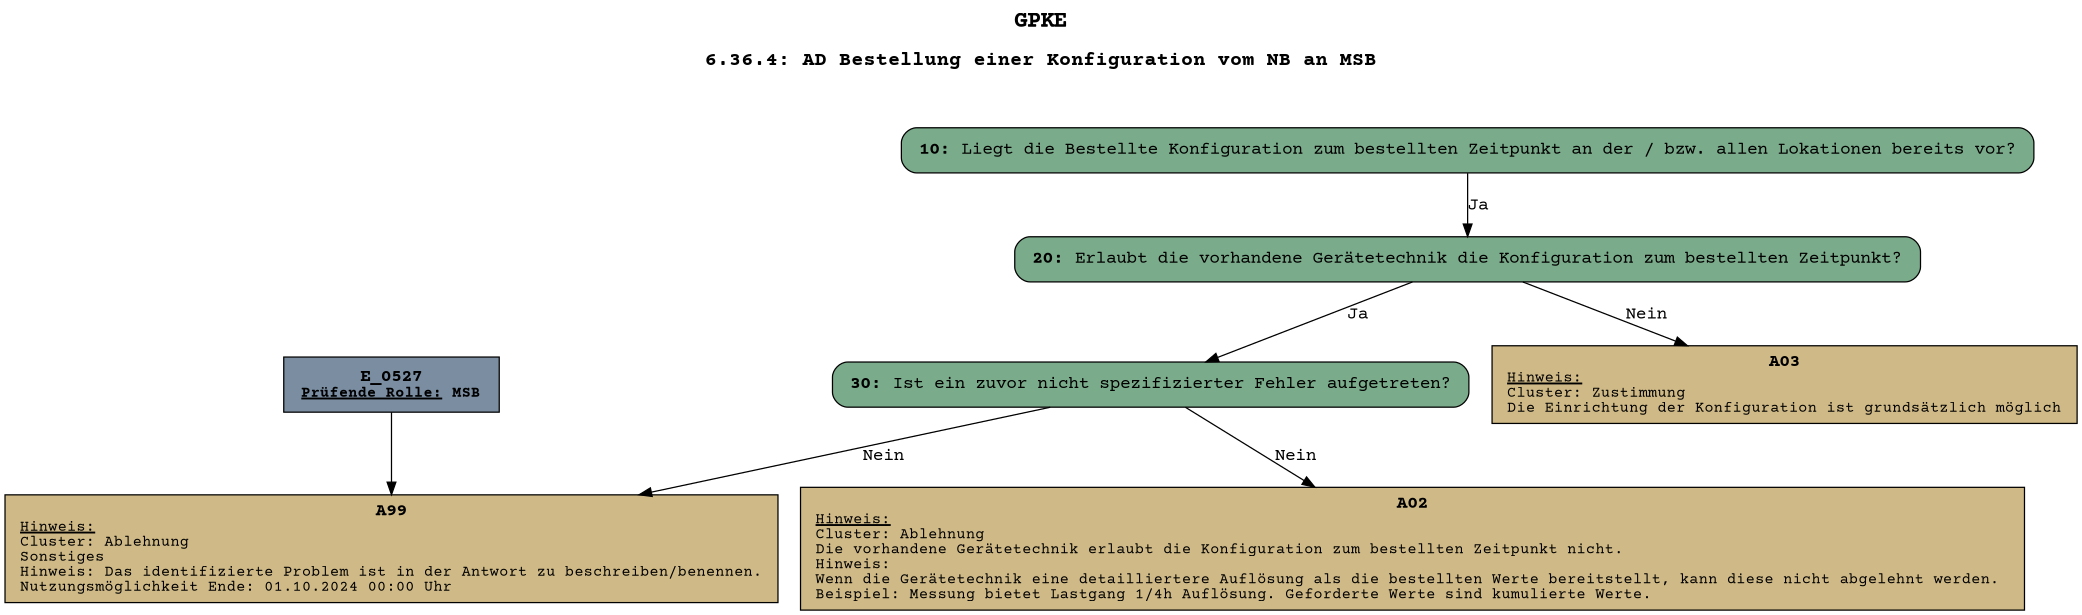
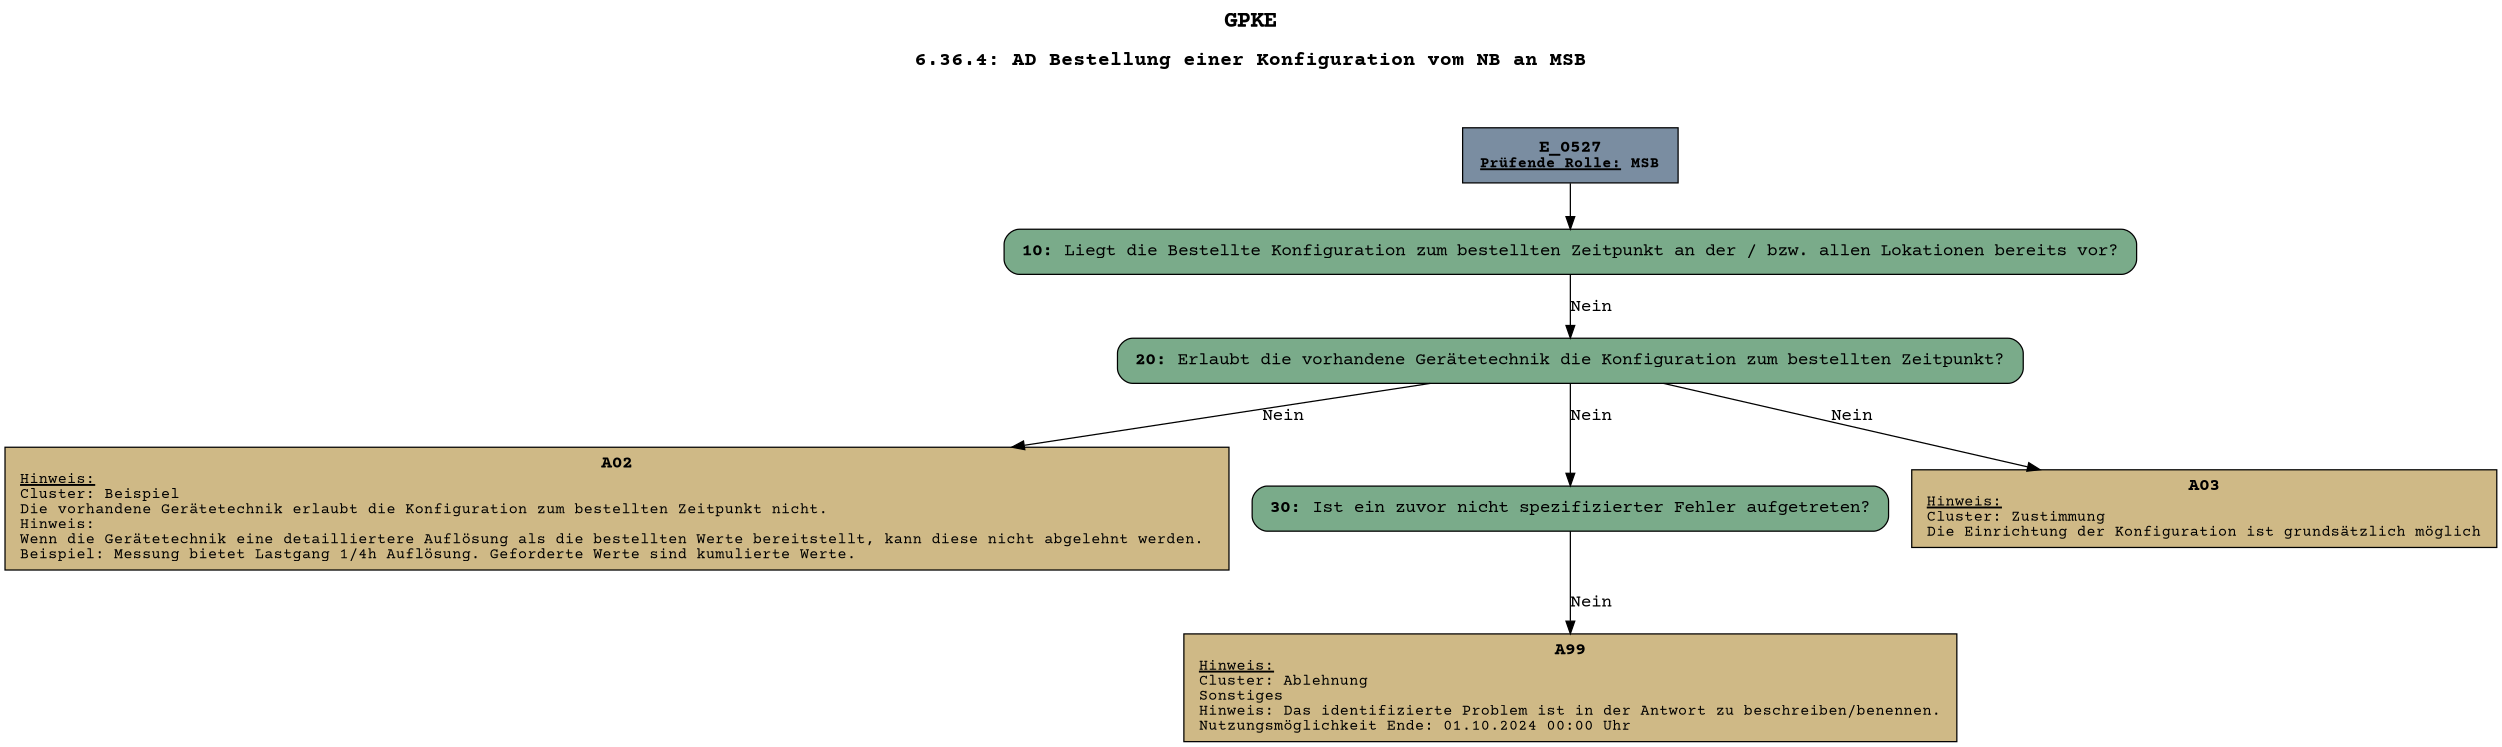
  digraph {
    fontname="Courier Prime"
    label=<<B><FONT POINT-SIZE="18">GPKE</FONT></B><BR/><BR/><B><FONT POINT-SIZE="16">6.36.4: AD Bestellung einer Konfiguration vom NB an MSB</FONT></B><BR/><BR/><BR/><BR/>>
    labelloc=t
    node [fillcolor="#7aab8a" fontname="Courier Prime" margin="0.2,0.12" shape=box style=filled]
    edge [fontname="Courier Prime"]
    n1 [fillcolor="#7a8da1" label=<<B>E_0527</B><BR align="center"/><FONT point-size="12"><B><U>Prüfende Rolle:</U> MSB</B></FONT><BR align="center"/>>]
    n2 [label=<<B>10: </B>Liegt die Bestellte Konfiguration zum bestellten Zeitpunkt an der / bzw. allen Lokationen bereits vor?<BR align="left"/>> style="filled,rounded"]
    n3 [label=<<B>20: </B>Erlaubt die vorhandene Gerätetechnik die Konfiguration zum bestellten Zeitpunkt?<BR align="left"/>> style="filled,rounded"]
-   n4 [fillcolor="#cfb986" label=<<B>A02</B><BR align="center"/><FONT point-size="12"><U>Hinweis:</U><BR align="left"/>Cluster: Ablehnung<BR align="left"/>Die vorhandene Gerätetechnik erlaubt die Konfiguration zum bestellten Zeitpunkt nicht.<BR align="left"/>Hinweis:<BR align="left"/>Wenn die Gerätetechnik eine detailliertere Auflösung als die bestellten Werte bereitstellt, kann diese nicht abgelehnt werden. <BR align="left"/>Beispiel: Messung bietet Lastgang 1/4h Auflösung. Geforderte Werte sind kumulierte Werte.<BR align="left"/></FONT>> margin="0.17,0.08"]
+   n4 [fillcolor="#cfb986" label=<<B>A02</B><BR align="center"/><FONT point-size="12"><U>Hinweis:</U><BR align="left"/>Cluster: Beispiel<BR align="left"/>Die vorhandene Gerätetechnik erlaubt die Konfiguration zum bestellten Zeitpunkt nicht.<BR align="left"/>Hinweis:<BR align="left"/>Wenn die Gerätetechnik eine detailliertere Auflösung als die bestellten Werte bereitstellt, kann diese nicht abgelehnt werden. <BR align="left"/>Beispiel: Messung bietet Lastgang 1/4h Auflösung. Geforderte Werte sind kumulierte Werte.<BR align="left"/></FONT>> margin="0.17,0.08"]
    n5 [label=<<B>30: </B>Ist ein zuvor nicht spezifizierter Fehler aufgetreten?<BR align="left"/>> style="filled,rounded"]
    n6 [fillcolor="#cfb986" label=<<B>A03</B><BR align="center"/><FONT point-size="12"><U>Hinweis:</U><BR align="left"/>Cluster: Zustimmung<BR align="left"/>Die Einrichtung der Konfiguration ist grundsätzlich möglich<BR align="left"/></FONT>> margin="0.17,0.08"]
    n7 [fillcolor="#cfb986" label=<<B>A99</B><BR align="center"/><FONT point-size="12"><U>Hinweis:</U><BR align="left"/>Cluster: Ablehnung<BR align="left"/>Sonstiges<BR align="left"/>Hinweis: Das identifizierte Problem ist in der Antwort zu beschreiben/benennen.<BR align="left"/>Nutzungsmöglichkeit Ende: 01.10.2024 00:00 Uhr<BR align="left"/></FONT>> margin="0.17,0.08"]
-   n1 -> n7
-   n2 -> n3 [label=Ja]
-   n5 -> n4 [label=Nein]
-   n3 -> n5 [label=Ja]
+   n1 -> n2
+   n2 -> n3 [label=Nein]
+   n3 -> n4 [label=Nein]
+   n3 -> n5 [label=Nein]
    n3 -> n6 [label=Nein]
    n5 -> n7 [label=Nein]
  }
